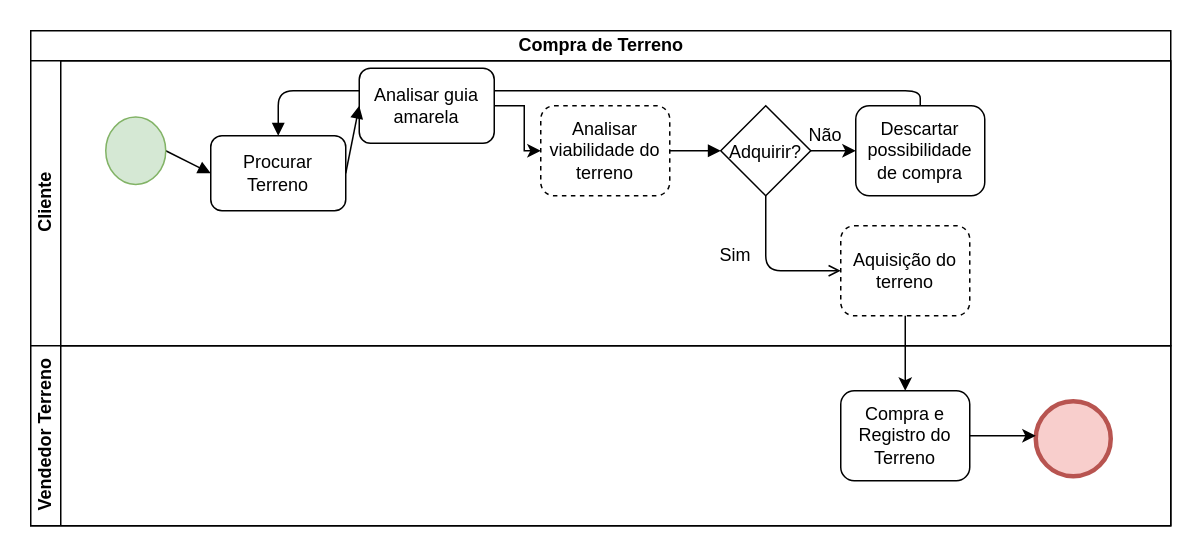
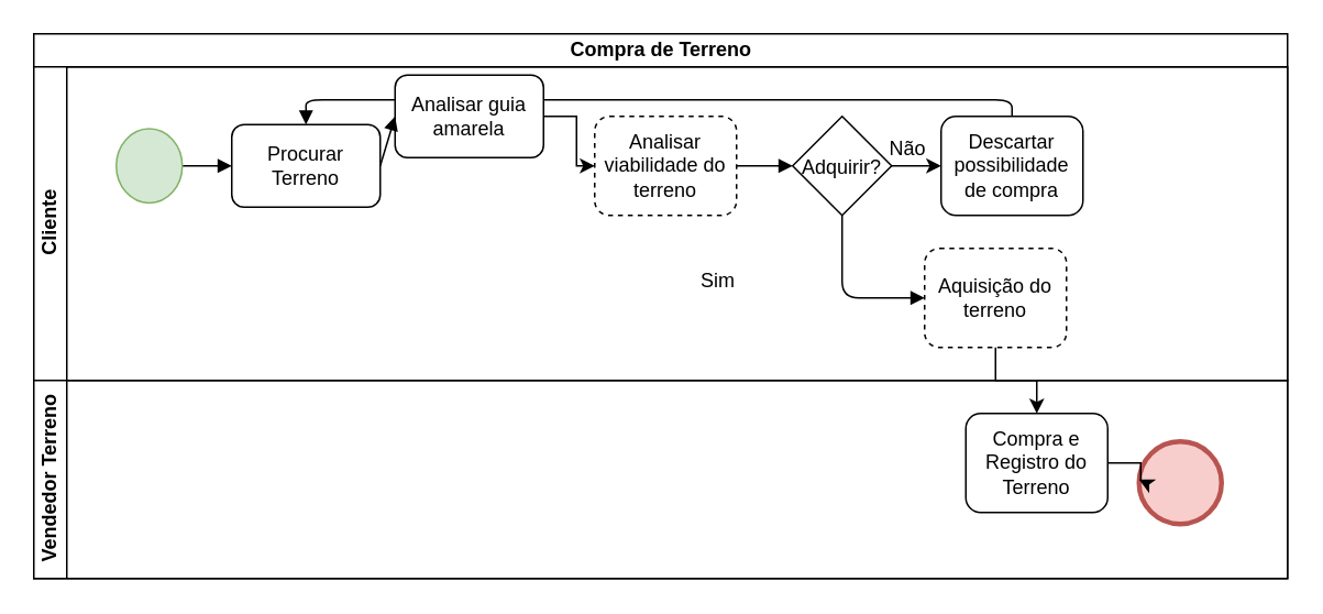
  <mxCell id="0" />
  <mxCell id="1" parent="0" />
  <mxCell id="2" value="Compra de Terreno" style="swimlane;html=1;childLayout=stackLayout;resizeParent=1;resizeParentMax=0;horizontal=1;startSize=20;horizontalStack=0;" parent="1" vertex="1"><mxGeometry x="20" y="20" width="760" height="330" as="geometry" /></mxCell>
  <mxCell id="3" value="Cliente" style="swimlane;html=1;startSize=20;horizontal=0;" parent="2" vertex="1"><mxGeometry y="20" width="760" height="190" as="geometry" /></mxCell>
- <mxCell id="4" value="Procurar Terreno" style="shape=ext;rounded=1;html=1;whiteSpace=wrap;" parent="3" vertex="1"><mxGeometry x="120" y="50" width="90" height="50" as="geometry" /></mxCell>
+ <mxCell id="4" value="Procurar Terreno" style="shape=ext;rounded=1;html=1;whiteSpace=wrap;" parent="3" vertex="1"><mxGeometry x="120" y="35" width="90" height="50" as="geometry" /></mxCell>
  <mxCell id="5" value="" style="endArrow=block;endFill=1;endSize=6;html=1;exitX=1;exitY=0.5;exitDx=0;exitDy=0;entryX=0;entryY=0.5;entryDx=0;entryDy=0;" parent="3" target="4" edge="1"><mxGeometry width="100" relative="1" as="geometry"><mxPoint x="90" y="60" as="sourcePoint" /><mxPoint x="420" y="240" as="targetPoint" /></mxGeometry></mxCell>
  <mxCell id="6" value="Analisar viabilidade do terreno" style="whiteSpace=wrap;html=1;rounded=1;dashed=1;" parent="3" vertex="1"><mxGeometry x="340" y="30" width="86" height="60" as="geometry" /></mxCell>
  <mxCell id="7" value="Descartar possibilidade de compra" style="whiteSpace=wrap;html=1;rounded=1;" parent="3" vertex="1"><mxGeometry x="550" y="30" width="86" height="60" as="geometry" /></mxCell>
  <mxCell id="8" value="" style="endArrow=block;endFill=1;endSize=6;html=1;exitX=1;exitY=0.5;exitDx=0;exitDy=0;entryX=0;entryY=0.5;entryDx=0;entryDy=0;" parent="3" source="6" edge="1"><mxGeometry width="100" relative="1" as="geometry"><mxPoint x="320" y="230" as="sourcePoint" /><mxPoint x="460" y="60" as="targetPoint" /></mxGeometry></mxCell>
  <mxCell id="9" value="Aquisição do terreno" style="whiteSpace=wrap;html=1;rounded=1;dashed=1;" parent="3" vertex="1"><mxGeometry x="540" y="110" width="86" height="60" as="geometry" /></mxCell>
- <mxCell id="10" value="" style="endArrow=open;endFill=1;endSize=6;html=1;exitX=0.5;exitY=1;exitDx=0;exitDy=0;entryX=0;entryY=0.5;entryDx=0;entryDy=0;" parent="3" target="9" edge="1" source="13"><mxGeometry width="100" relative="1" as="geometry"><mxPoint x="485" y="85" as="sourcePoint" /><mxPoint x="420" y="230" as="targetPoint" /><Array as="points"><mxPoint x="490" y="140" /></Array></mxGeometry></mxCell>
+ <mxCell id="10" value="" style="endArrow=block;endFill=1;endSize=6;html=1;exitX=0.5;exitY=1;exitDx=0;exitDy=0;entryX=0;entryY=0.5;entryDx=0;entryDy=0;" parent="3" target="9" edge="1" source="13"><mxGeometry width="100" relative="1" as="geometry"><mxPoint x="485" y="85" as="sourcePoint" /><mxPoint x="420" y="230" as="targetPoint" /><Array as="points"><mxPoint x="490" y="140" /></Array></mxGeometry></mxCell>
  <mxCell id="11" value="Não" style="text;html=1;strokeColor=none;fillColor=none;align=center;verticalAlign=middle;whiteSpace=wrap;rounded=0;" parent="3" vertex="1"><mxGeometry x="510" y="40" width="40" height="20" as="geometry" /></mxCell>
- <mxCell id="12" value="Sim" style="text;html=1;strokeColor=none;fillColor=none;align=center;verticalAlign=middle;whiteSpace=wrap;rounded=0;" parent="3" vertex="1"><mxGeometry x="450" y="120" width="40" height="20" as="geometry" /></mxCell>
+ <mxCell id="12" value="Sim" style="text;html=1;strokeColor=none;fillColor=none;align=center;verticalAlign=middle;whiteSpace=wrap;rounded=0;" parent="3" vertex="1"><mxGeometry x="395" y="120" width="40" height="20" as="geometry" /></mxCell>
  <mxCell id="13" value="Adquirir?" style="rhombus;" parent="3" vertex="1"><mxGeometry x="460" y="30" width="60" height="60" as="geometry" /></mxCell>
  <mxCell id="14" value="" style="ellipse;fillColor=#d5e8d4;strokeColor=#82b366;" parent="3" vertex="1"><mxGeometry x="50" y="37.5" width="40" height="45" as="geometry" /></mxCell>
  <mxCell id="15" value="" style="endArrow=block;endFill=1;endSize=6;html=1;exitX=0.5;exitY=0;exitDx=0;exitDy=0;entryX=0.5;entryY=0;entryDx=0;entryDy=0;" parent="3" source="7" target="4" edge="1"><mxGeometry width="100" relative="1" as="geometry"><mxPoint x="460" y="250" as="sourcePoint" /><mxPoint x="560" y="250" as="targetPoint" /><Array as="points"><mxPoint x="593" y="20" /><mxPoint x="165" y="20" /></Array></mxGeometry></mxCell>
  <mxCell id="16" value="Vendedor Terreno" style="swimlane;html=1;startSize=20;horizontal=0;" parent="2" vertex="1"><mxGeometry y="210" width="760" height="120" as="geometry" /></mxCell>
  <mxCell id="17" value="" style="shape=mxgraph.bpmn.shape;html=1;verticalLabelPosition=bottom;labelBackgroundColor=#ffffff;verticalAlign=top;align=center;perimeter=ellipsePerimeter;outlineConnect=0;outline=end;symbol=general;fillColor=#f8cecc;strokeColor=#b85450;" vertex="1" parent="16"><mxGeometry x="670" y="37" width="50" height="50" as="geometry" /></mxCell>
- <mxCell id="18" value="Compra e Registro do Terreno" style="whiteSpace=wrap;html=1;rounded=1;" parent="16" vertex="1"><mxGeometry x="540" y="30" width="86" height="60" as="geometry" /></mxCell>
+ <mxCell id="18" value="Compra e Registro do Terreno" style="whiteSpace=wrap;html=1;rounded=1;" parent="16" vertex="1"><mxGeometry x="565" y="20" width="86" height="60" as="geometry" /></mxCell>
  <mxCell id="19" value="" style="edgeStyle=orthogonalEdgeStyle;rounded=0;orthogonalLoop=1;jettySize=auto;html=1;" parent="2" source="9" target="18" edge="1"><mxGeometry relative="1" as="geometry" /></mxCell>
  <mxCell id="20" value="" style="edgeStyle=orthogonalEdgeStyle;rounded=0;orthogonalLoop=1;jettySize=auto;html=1;" parent="1" source="21" target="6" edge="1"><mxGeometry relative="1" as="geometry" /></mxCell>
  <mxCell id="21" value="Analisar guia amarela" style="shape=ext;rounded=1;html=1;whiteSpace=wrap;" parent="1" vertex="1"><mxGeometry x="239" y="45" width="90" height="50" as="geometry" /></mxCell>
  <mxCell id="22" value="" style="endArrow=block;endFill=1;endSize=6;html=1;exitX=1;exitY=0.5;exitDx=0;exitDy=0;entryX=0;entryY=0.5;entryDx=0;entryDy=0;" parent="1" source="4" target="21" edge="1"><mxGeometry width="100" relative="1" as="geometry"><mxPoint x="340" y="280" as="sourcePoint" /><mxPoint x="440" y="280" as="targetPoint" /></mxGeometry></mxCell>
  <mxCell id="23" value="" style="edgeStyle=orthogonalEdgeStyle;rounded=0;orthogonalLoop=1;jettySize=auto;html=1;" edge="1" parent="1" source="18"><mxGeometry relative="1" as="geometry"><mxPoint x="690" y="290" as="targetPoint" /></mxGeometry></mxCell>
  <mxCell id="24" value="" style="edgeStyle=orthogonalEdgeStyle;rounded=0;orthogonalLoop=1;jettySize=auto;html=1;" edge="1" parent="1" source="13"><mxGeometry relative="1" as="geometry"><mxPoint x="570" y="100" as="targetPoint" /></mxGeometry></mxCell>
